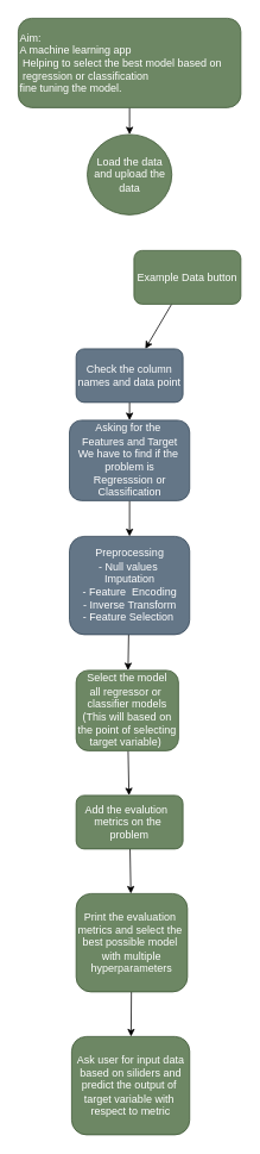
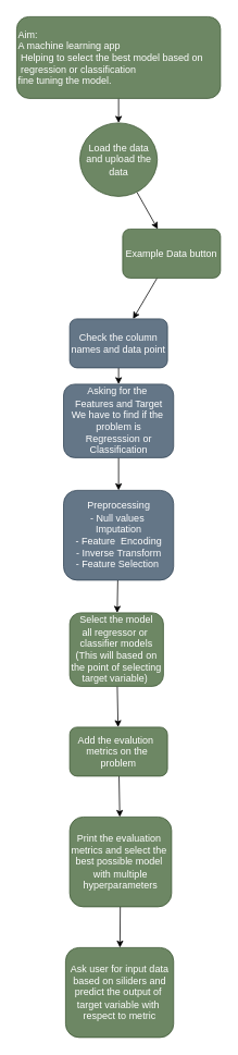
  <mxCell id="0" />
  <mxCell id="1" parent="0" />
  <mxCell id="2" value="" style="edgeStyle=none;html=1;" edge="1" parent="1" source="3" target="5"><mxGeometry relative="1" as="geometry" /></mxCell>
  <mxCell id="3" value="Aim:&lt;br&gt;A machine learning app&lt;br&gt;&amp;nbsp;Helping to select the best model based on&amp;nbsp;&lt;br&gt;&amp;nbsp;regression or classification&amp;nbsp;&lt;br&gt;&lt;div style=&quot;&quot;&gt;&lt;span style=&quot;background-color: initial;&quot;&gt;fine tuning the model.&lt;/span&gt;&lt;/div&gt;" style="rounded=1;whiteSpace=wrap;html=1;fillColor=#6d8764;fontColor=#ffffff;strokeColor=#3A5431;align=left;" vertex="1" parent="1"><mxGeometry x="20" y="20" width="250" height="100" as="geometry" /></mxCell>
+ <mxCell id="4" value="" style="edgeStyle=none;html=1;" edge="1" parent="1" source="5" target="7"><mxGeometry relative="1" as="geometry" /></mxCell>
  <mxCell id="5" value="Load the data and upload the data" style="ellipse;whiteSpace=wrap;html=1;align=center;fillColor=#6d8764;strokeColor=#3A5431;fontColor=#ffffff;rounded=1;" vertex="1" parent="1"><mxGeometry x="97.5" y="150" width="95" height="90" as="geometry" /></mxCell>
  <mxCell id="6" value="" style="edgeStyle=none;html=1;" edge="1" parent="1" source="7" target="11"><mxGeometry relative="1" as="geometry" /></mxCell>
  <mxCell id="7" value="Example Data button" style="whiteSpace=wrap;html=1;fillColor=#6d8764;strokeColor=#3A5431;fontColor=#ffffff;rounded=1;" vertex="1" parent="1"><mxGeometry x="150" y="280" width="120" height="60" as="geometry" /></mxCell>
  <mxCell id="8" value="" style="edgeStyle=none;html=1;" edge="1" parent="1" source="9" target="13"><mxGeometry relative="1" as="geometry" /></mxCell>
  <mxCell id="9" value="Asking for the&amp;nbsp;&lt;br&gt;Features and Target&lt;br&gt;We have to find if the&amp;nbsp;&lt;br&gt;problem is&lt;br&gt;Regresssion or&lt;br&gt;Classification" style="whiteSpace=wrap;html=1;fillColor=#647687;strokeColor=#314354;fontColor=#ffffff;rounded=1;" vertex="1" parent="1"><mxGeometry x="77.5" y="470" width="135" height="90" as="geometry" /></mxCell>
  <mxCell id="10" value="" style="edgeStyle=none;html=1;" edge="1" parent="1" source="11" target="9"><mxGeometry relative="1" as="geometry" /></mxCell>
  <mxCell id="11" value="Check the column&lt;br&gt;names and data point" style="whiteSpace=wrap;html=1;fillColor=#647687;strokeColor=#314354;fontColor=#ffffff;rounded=1;" vertex="1" parent="1"><mxGeometry x="85" y="390" width="120" height="60" as="geometry" /></mxCell>
  <mxCell id="12" value="" style="edgeStyle=none;html=1;" edge="1" parent="1" source="13" target="15"><mxGeometry relative="1" as="geometry" /></mxCell>
  <mxCell id="13" value="Preprocessing&lt;br&gt;- Null values&amp;nbsp;&lt;br&gt;Imputation&lt;br&gt;- Feature&amp;nbsp; Encoding&lt;br&gt;- Inverse Transform&lt;br&gt;- Feature Selection&amp;nbsp;" style="whiteSpace=wrap;html=1;fillColor=#647687;strokeColor=#314354;fontColor=#ffffff;rounded=1;" vertex="1" parent="1"><mxGeometry x="77.5" y="600" width="135" height="110" as="geometry" /></mxCell>
  <mxCell id="14" value="" style="edgeStyle=none;html=1;" edge="1" parent="1" source="15" target="17"><mxGeometry relative="1" as="geometry" /></mxCell>
  <mxCell id="15" value="Select the model&lt;br&gt;all regressor or&amp;nbsp;&lt;br&gt;classifier models (This will based on the point of selecting target variable)&amp;nbsp;" style="whiteSpace=wrap;html=1;fillColor=#6d8764;strokeColor=#3A5431;fontColor=#ffffff;rounded=1;" vertex="1" parent="1"><mxGeometry x="85" y="750" width="115" height="90" as="geometry" /></mxCell>
  <mxCell id="16" value="" style="edgeStyle=none;html=1;" edge="1" parent="1" source="17" target="19"><mxGeometry relative="1" as="geometry" /></mxCell>
  <mxCell id="17" value="Add the evalution&amp;nbsp;&amp;nbsp;&lt;br&gt;metrics on the&amp;nbsp;&lt;br&gt;problem" style="whiteSpace=wrap;html=1;fillColor=#6d8764;strokeColor=#3A5431;fontColor=#ffffff;rounded=1;" vertex="1" parent="1"><mxGeometry x="85" y="890" width="120" height="60" as="geometry" /></mxCell>
  <mxCell id="18" value="" style="edgeStyle=none;html=1;" edge="1" parent="1" source="19" target="20"><mxGeometry relative="1" as="geometry" /></mxCell>
  <mxCell id="19" value="Print the evaluation&amp;nbsp; metrics and select the&amp;nbsp;&lt;br&gt;best possible model&amp;nbsp;&lt;br&gt;with multiple&lt;br&gt;hyperparameters" style="whiteSpace=wrap;html=1;fillColor=#6d8764;strokeColor=#3A5431;fontColor=#ffffff;rounded=1;" vertex="1" parent="1"><mxGeometry x="85" y="1000" width="125" height="110" as="geometry" /></mxCell>
  <mxCell id="20" value="Ask user for input data&lt;br&gt;based on siliders and predict the output of&amp;nbsp;&lt;br&gt;target variable with&amp;nbsp;&lt;br&gt;respect to metric" style="whiteSpace=wrap;html=1;fillColor=#6d8764;strokeColor=#3A5431;fontColor=#ffffff;rounded=1;" vertex="1" parent="1"><mxGeometry x="80" y="1160" width="132.5" height="110" as="geometry" /></mxCell>
